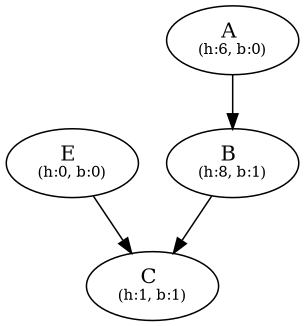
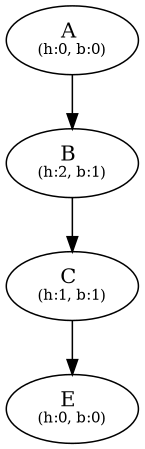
  digraph {
-   n1 [label=<B <br/><font point-size="10">(h:8, b:1)</font>>]
+   n1 [label=<B <br/><font point-size="10">(h:2, b:1)</font>>]
    n2 [label=<C <br/><font point-size="10">(h:1, b:1)</font>>]
    n3 [label=<E <br/><font point-size="10">(h:0, b:0)</font>>]
-   n4 [label=<A <br/><font point-size="10">(h:6, b:0)</font>>]
+   n4 [label=<A <br/><font point-size="10">(h:0, b:0)</font>>]
    n1 -> n2
-   n3 -> n2
+   n2 -> n3
    n4 -> n1
  }
